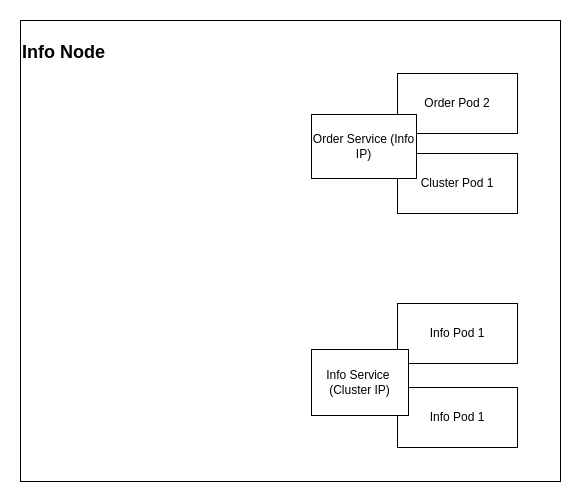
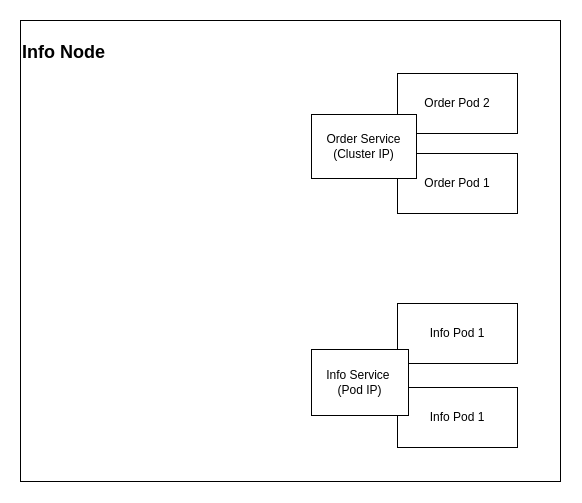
  <mxCell id="0" />
  <mxCell id="1" parent="0" />
  <mxCell id="2" value="&lt;h2&gt;&lt;b&gt;Info Node&lt;/b&gt;&lt;/h2&gt;" style="rounded=0;whiteSpace=wrap;html=1;align=left;verticalAlign=top;" vertex="1" parent="1"><mxGeometry x="20" y="20" width="540" height="461" as="geometry" /></mxCell>
- <mxCell id="3" value="Cluster Pod 1" style="rounded=0;whiteSpace=wrap;html=1;" vertex="1" parent="1"><mxGeometry x="397" y="153" width="120" height="60" as="geometry" /></mxCell>
+ <mxCell id="3" value="Order Pod 1" style="rounded=0;whiteSpace=wrap;html=1;" vertex="1" parent="1"><mxGeometry x="397" y="153" width="120" height="60" as="geometry" /></mxCell>
  <mxCell id="4" value="Info Pod 1" style="rounded=0;whiteSpace=wrap;html=1;" vertex="1" parent="1"><mxGeometry x="397" y="303" width="120" height="60" as="geometry" /></mxCell>
  <mxCell id="5" value="Order Pod 2" style="rounded=0;whiteSpace=wrap;html=1;" vertex="1" parent="1"><mxGeometry x="397" y="73" width="120" height="60" as="geometry" /></mxCell>
- <mxCell id="6" value="Order Service (Info IP)" style="rounded=0;whiteSpace=wrap;html=1;direction=west;horizontal=1;" vertex="1" parent="1"><mxGeometry x="311" y="114" width="105" height="64" as="geometry" /></mxCell>
+ <mxCell id="6" value="Order Service (Cluster IP)" style="rounded=0;whiteSpace=wrap;html=1;direction=west;horizontal=1;" vertex="1" parent="1"><mxGeometry x="311" y="114" width="105" height="64" as="geometry" /></mxCell>
  <mxCell id="7" value="Info Pod 1" style="rounded=0;whiteSpace=wrap;html=1;" vertex="1" parent="1"><mxGeometry x="397" y="387" width="120" height="60" as="geometry" /></mxCell>
- <mxCell id="8" value="Info Service&amp;nbsp;&lt;div&gt;(Cluster IP)&lt;/div&gt;" style="rounded=0;whiteSpace=wrap;html=1;direction=west;horizontal=1;" vertex="1" parent="1"><mxGeometry x="311" y="349" width="97" height="66" as="geometry" /></mxCell>
+ <mxCell id="8" value="Info Service&amp;nbsp;&lt;div&gt;(Pod IP)&lt;/div&gt;" style="rounded=0;whiteSpace=wrap;html=1;direction=west;horizontal=1;" vertex="1" parent="1"><mxGeometry x="311" y="349" width="97" height="66" as="geometry" /></mxCell>
